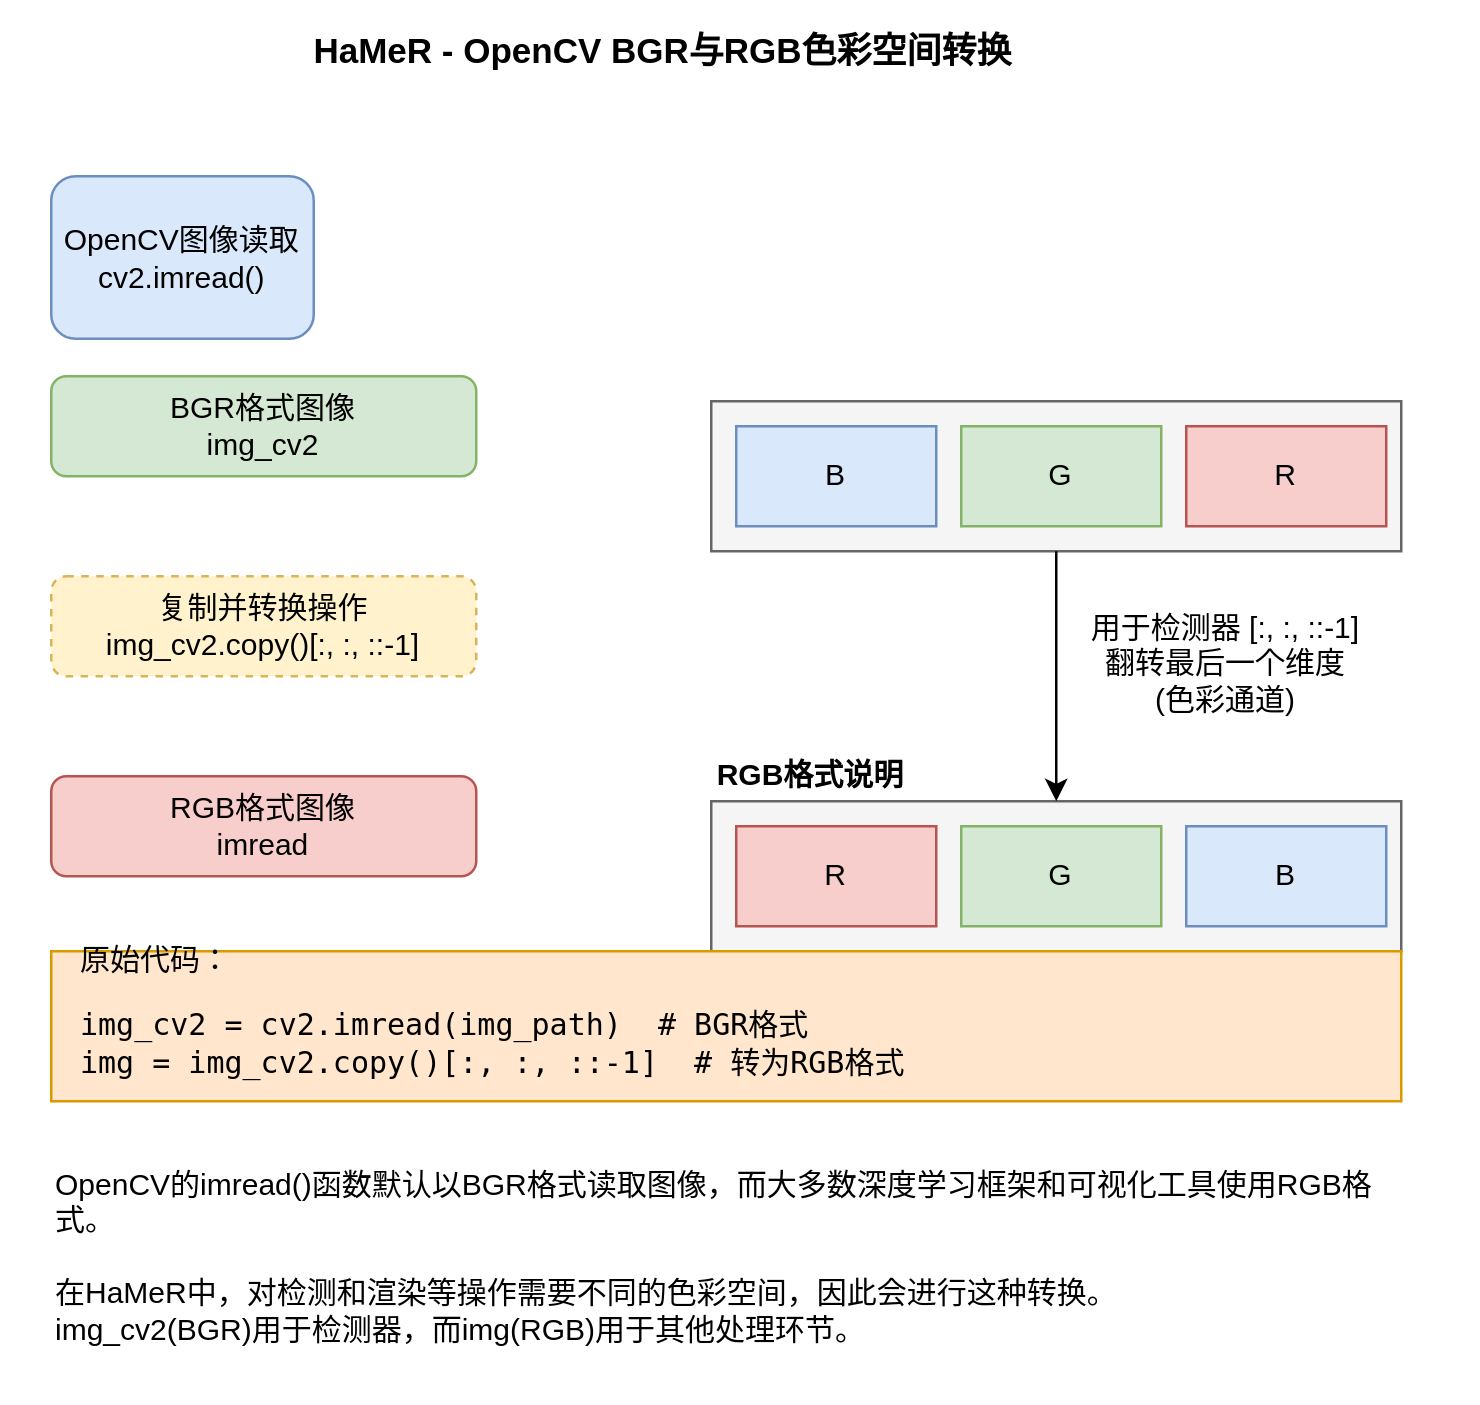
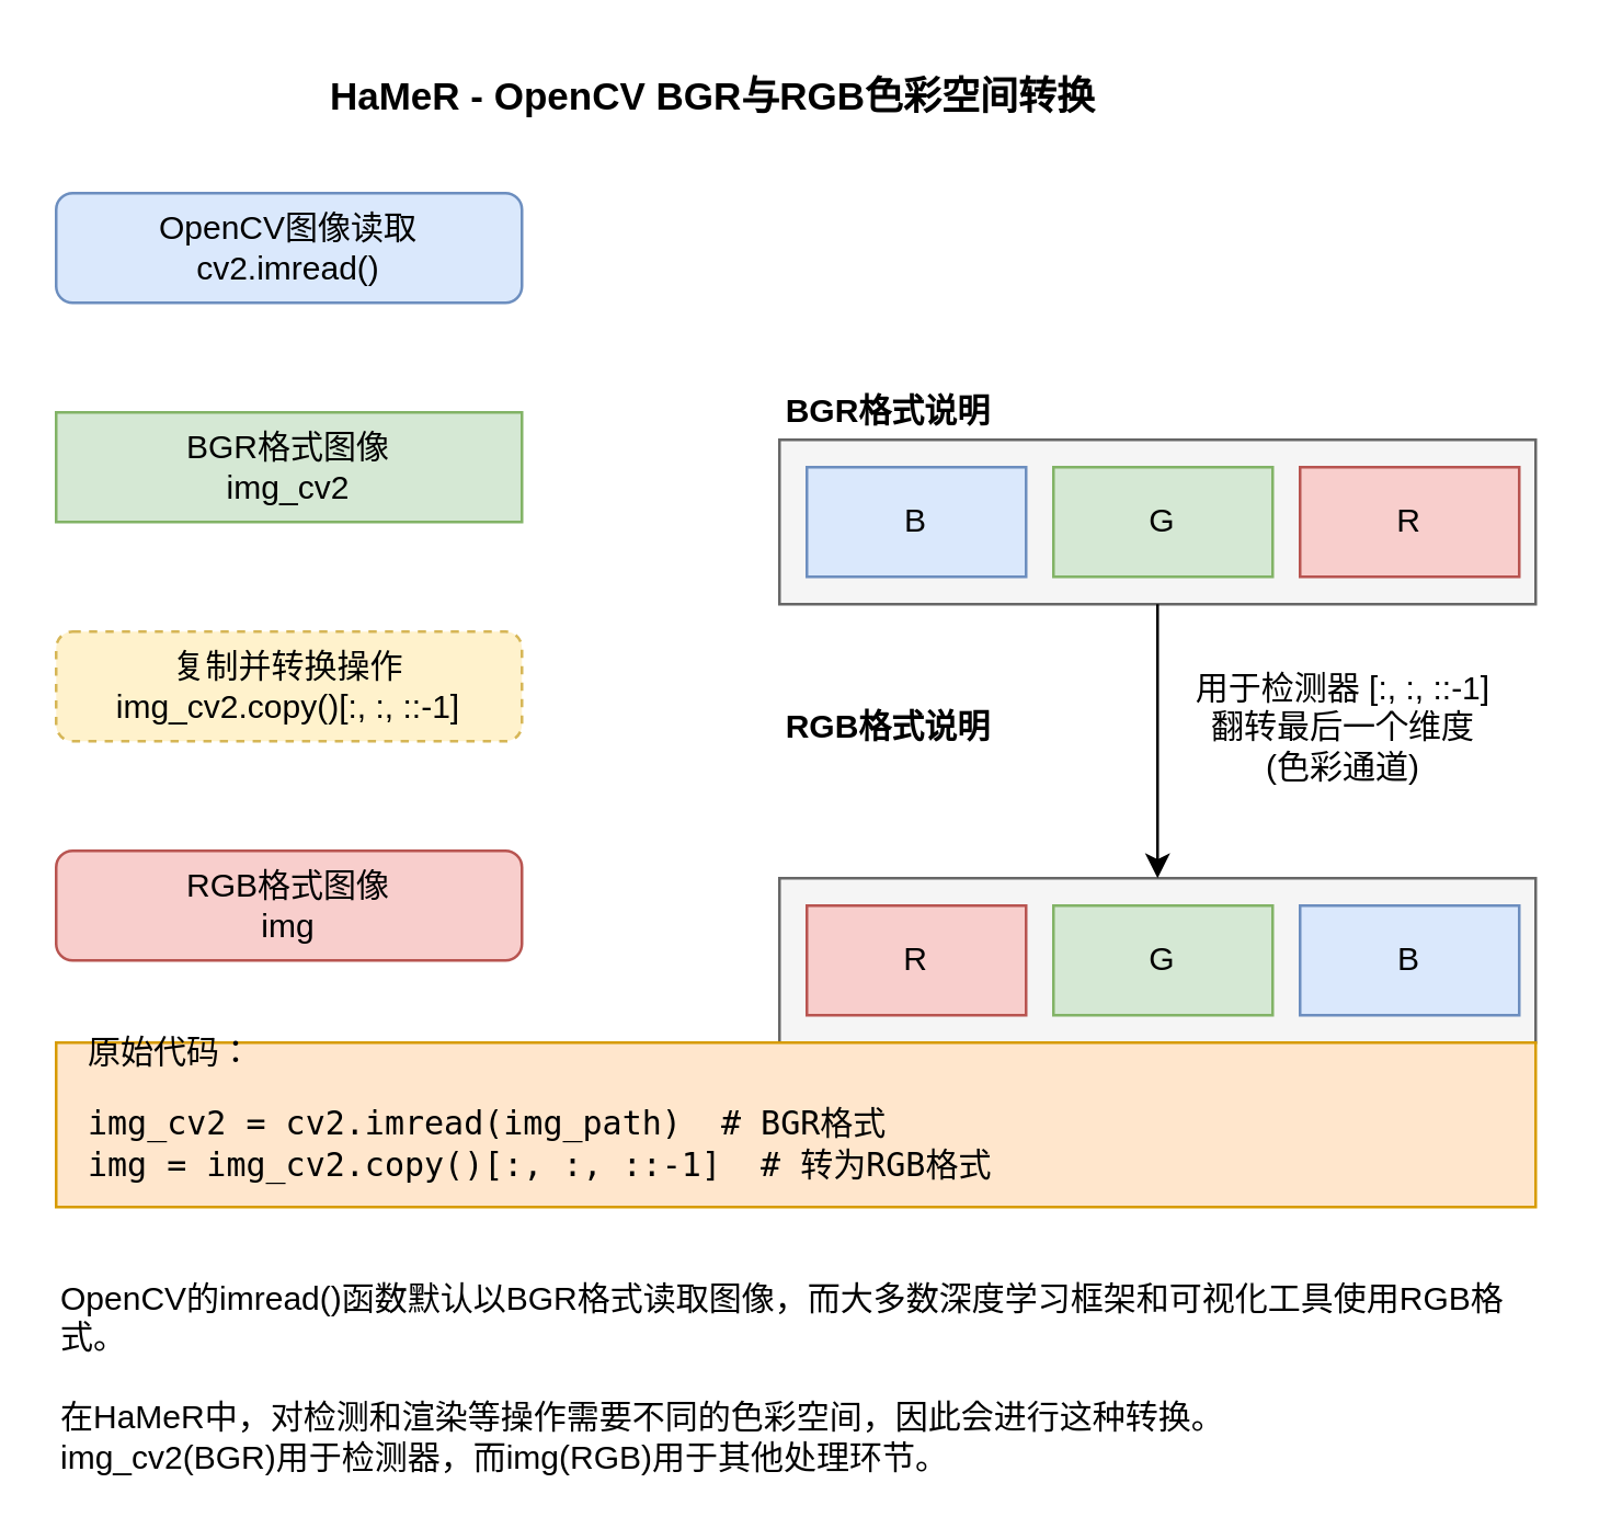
  <mxCell id="0" />
  <mxCell id="1" parent="0" />
- <mxCell id="2" value="&lt;font style=&quot;font-size: 14px;&quot;&gt;&lt;b&gt;HaMeR - OpenCV BGR与RGB色彩空间转换&lt;/b&gt;&lt;/font&gt;" style="text;html=1;strokeColor=none;fillColor=none;align=center;verticalAlign=middle;whiteSpace=wrap;rounded=0;" vertex="1" parent="1"><mxGeometry x="65" y="5" width="400" height="30" as="geometry" /></mxCell>
- <mxCell id="3" value="OpenCV图像读取&#10;cv2.imread()" style="rounded=1;whiteSpace=wrap;html=1;fontSize=12;glass=0;strokeWidth=1;shadow=0;fillColor=#dae8fc;strokeColor=#6c8ebf;" vertex="1" parent="1"><mxGeometry x="20" y="70" width="105" height="65" as="geometry" /></mxCell>
- <mxCell id="4" value="BGR格式图像&#10;img_cv2" style="rounded=1;whiteSpace=wrap;html=1;fontSize=12;glass=0;strokeWidth=1;shadow=0;fillColor=#d5e8d4;strokeColor=#82b366;" vertex="1" parent="1"><mxGeometry x="20" y="150" width="170" height="40" as="geometry" /></mxCell>
+ <mxCell id="2" value="&lt;font style=&quot;font-size: 14px;&quot;&gt;&lt;b&gt;HaMeR - OpenCV BGR与RGB色彩空间转换&lt;/b&gt;&lt;/font&gt;" style="text;html=1;strokeColor=none;fillColor=none;align=center;verticalAlign=middle;whiteSpace=wrap;rounded=0;" vertex="1" parent="1"><mxGeometry x="60" y="20" width="400" height="30" as="geometry" /></mxCell>
+ <mxCell id="3" value="OpenCV图像读取&#10;cv2.imread()" style="rounded=1;whiteSpace=wrap;html=1;fontSize=12;glass=0;strokeWidth=1;shadow=0;fillColor=#dae8fc;strokeColor=#6c8ebf;" vertex="1" parent="1"><mxGeometry x="20" y="70" width="170" height="40" as="geometry" /></mxCell>
+ <mxCell id="4" value="BGR格式图像&#10;img_cv2" style="whiteSpace=wrap;html=1;fontSize=12;glass=0;strokeWidth=1;shadow=0;fillColor=#d5e8d4;strokeColor=#82b366;rounded=0;" vertex="1" parent="1"><mxGeometry x="20" y="150" width="170" height="40" as="geometry" /></mxCell>
  <mxCell id="5" value="复制并转换操作&#10;img_cv2.copy()[:, :, ::-1]" style="rounded=1;whiteSpace=wrap;html=1;fontSize=12;glass=0;strokeWidth=1;shadow=0;fillColor=#fff2cc;strokeColor=#d6b656;dashed=1;" vertex="1" parent="1"><mxGeometry x="20" y="230" width="170" height="40" as="geometry" /></mxCell>
- <mxCell id="6" value="RGB格式图像&#10;imread" style="rounded=1;whiteSpace=wrap;html=1;fontSize=12;glass=0;strokeWidth=1;shadow=0;fillColor=#f8cecc;strokeColor=#b85450;" vertex="1" parent="1"><mxGeometry x="20" y="310" width="170" height="40" as="geometry" /></mxCell>
+ <mxCell id="6" value="RGB格式图像&#10;img" style="rounded=1;whiteSpace=wrap;html=1;fontSize=12;glass=0;strokeWidth=1;shadow=0;fillColor=#f8cecc;strokeColor=#b85450;" vertex="1" parent="1"><mxGeometry x="20" y="310" width="170" height="40" as="geometry" /></mxCell>
+ <mxCell id="7" value="BGR格式说明" style="text;html=1;strokeColor=none;fillColor=none;align=center;verticalAlign=middle;whiteSpace=wrap;rounded=0;fontStyle=1" vertex="1" parent="1"><mxGeometry x="274" y="140" width="100" height="20" as="geometry" /></mxCell>
  <mxCell id="8" value="" style="rounded=0;whiteSpace=wrap;html=1;fillColor=#f5f5f5;strokeColor=#666666;fontColor=#333333;" vertex="1" parent="1"><mxGeometry x="284" y="160" width="276" height="60" as="geometry" /></mxCell>
  <mxCell id="9" value="B" style="rounded=0;whiteSpace=wrap;html=1;fillColor=#dae8fc;strokeColor=#6c8ebf;" vertex="1" parent="1"><mxGeometry x="294" y="170" width="80" height="40" as="geometry" /></mxCell>
  <mxCell id="10" value="G" style="rounded=0;whiteSpace=wrap;html=1;fillColor=#d5e8d4;strokeColor=#82b366;" vertex="1" parent="1"><mxGeometry x="384" y="170" width="80" height="40" as="geometry" /></mxCell>
  <mxCell id="11" value="R" style="rounded=0;whiteSpace=wrap;html=1;fillColor=#f8cecc;strokeColor=#b85450;" vertex="1" parent="1"><mxGeometry x="474" y="170" width="80" height="40" as="geometry" /></mxCell>
- <mxCell id="12" value="RGB格式说明" style="text;html=1;strokeColor=none;fillColor=none;align=center;verticalAlign=middle;whiteSpace=wrap;rounded=0;fontStyle=1" vertex="1" parent="1"><mxGeometry x="274" y="300" width="100" height="20" as="geometry" /></mxCell>
+ <mxCell id="12" value="RGB格式说明" style="text;html=1;strokeColor=none;fillColor=none;align=center;verticalAlign=middle;whiteSpace=wrap;rounded=0;fontStyle=1" vertex="1" parent="1"><mxGeometry x="274" y="255" width="100" height="20" as="geometry" /></mxCell>
  <mxCell id="13" value="" style="rounded=0;whiteSpace=wrap;html=1;fillColor=#f5f5f5;strokeColor=#666666;fontColor=#333333;" vertex="1" parent="1"><mxGeometry x="284" y="320" width="276" height="60" as="geometry" /></mxCell>
  <mxCell id="14" value="R" style="rounded=0;whiteSpace=wrap;html=1;fillColor=#f8cecc;strokeColor=#b85450;" vertex="1" parent="1"><mxGeometry x="294" y="330" width="80" height="40" as="geometry" /></mxCell>
  <mxCell id="15" value="G" style="rounded=0;whiteSpace=wrap;html=1;fillColor=#d5e8d4;strokeColor=#82b366;" vertex="1" parent="1"><mxGeometry x="384" y="330" width="80" height="40" as="geometry" /></mxCell>
  <mxCell id="16" value="B" style="rounded=0;whiteSpace=wrap;html=1;fillColor=#dae8fc;strokeColor=#6c8ebf;" vertex="1" parent="1"><mxGeometry x="474" y="330" width="80" height="40" as="geometry" /></mxCell>
  <mxCell id="17" value="" style="endArrow=classic;html=1;rounded=0;exitX=0.5;exitY=1;exitDx=0;exitDy=0;entryX=0.5;entryY=0;entryDx=0;entryDy=0;" edge="1" parent="1" source="8" target="13"><mxGeometry width="50" height="50" relative="1" as="geometry"><mxPoint x="250" y="420" as="sourcePoint" /><mxPoint x="300" y="370" as="targetPoint" /></mxGeometry></mxCell>
  <mxCell id="18" value="用于检测器 [:, :, ::-1] &#10;翻转最后一个维度&#10;(色彩通道)" style="text;html=1;strokeColor=none;fillColor=none;align=center;verticalAlign=middle;whiteSpace=wrap;rounded=0;" vertex="1" parent="1"><mxGeometry x="410" y="240" width="160" height="50" as="geometry" /></mxCell>
  <mxCell id="19" value="原始代码：&lt;br&gt;&lt;pre&gt;img_cv2 = cv2.imread(img_path)  # BGR格式&lt;br&gt;img = img_cv2.copy()[:, :, ::-1]  # 转为RGB格式&lt;/pre&gt;" style="rounded=0;whiteSpace=wrap;html=1;align=left;spacingLeft=10;spacingRight=10;fillColor=#ffe6cc;strokeColor=#d79b00;" vertex="1" parent="1"><mxGeometry x="20" y="380" width="540" height="60" as="geometry" /></mxCell>
  <mxCell id="20" value="OpenCV的imread()函数默认以BGR格式读取图像，而大多数深度学习框架和可视化工具使用RGB格式。&#10;&#10;在HaMeR中，对检测和渲染等操作需要不同的色彩空间，因此会进行这种转换。&#10;img_cv2(BGR)用于检测器，而img(RGB)用于其他处理环节。" style="text;html=1;strokeColor=none;fillColor=none;align=left;verticalAlign=top;whiteSpace=wrap;rounded=0;" vertex="1" parent="1"><mxGeometry x="20" y="460" width="540" height="80" as="geometry" /></mxCell>
